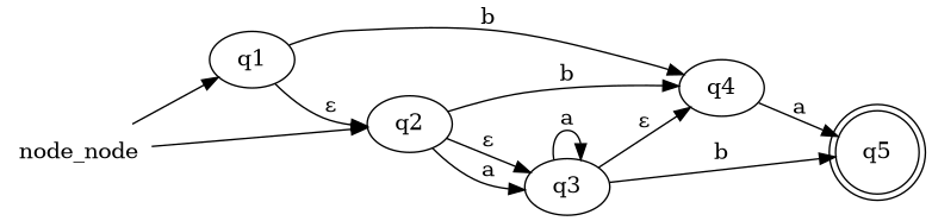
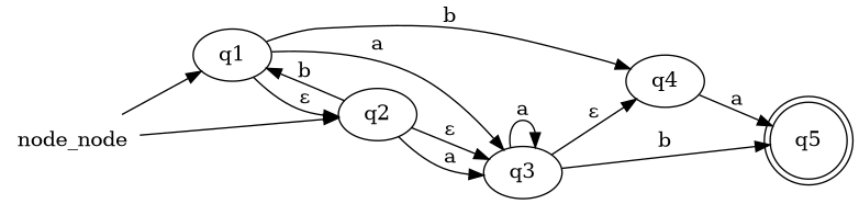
  digraph {
    rankdir=LR
    n1 [label=node_node shape=none]
    q1
    q2
    q3
    q4
    n6 [label=q5 shape=doublecircle]
    n1 -> q1
    n1 -> q2
    q1 -> q2 [label="ε"]
+   q1 -> q3 [label=a]
    q1 -> q4 [label=b]
-   q2 -> q4 [label=b]
+   q2 -> q1 [label=b]
    q2 -> q3 [label=a]
    q2 -> q3 [label="ε"]
    q3 -> q3 [label=a]
    q3 -> q4 [label="ε"]
    q3 -> n6 [label=b]
    q4 -> n6 [label=a]
  }
